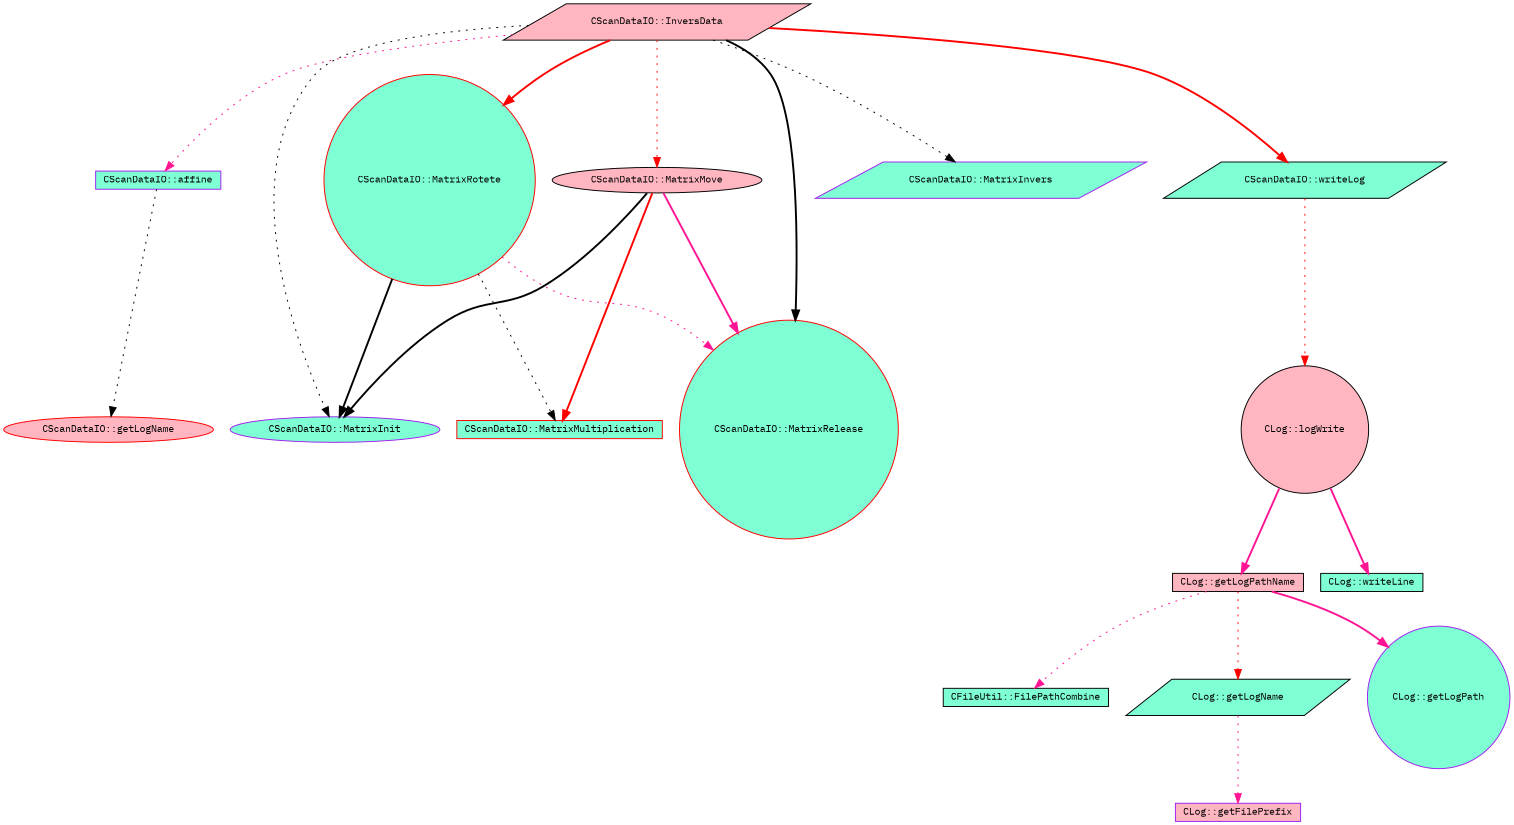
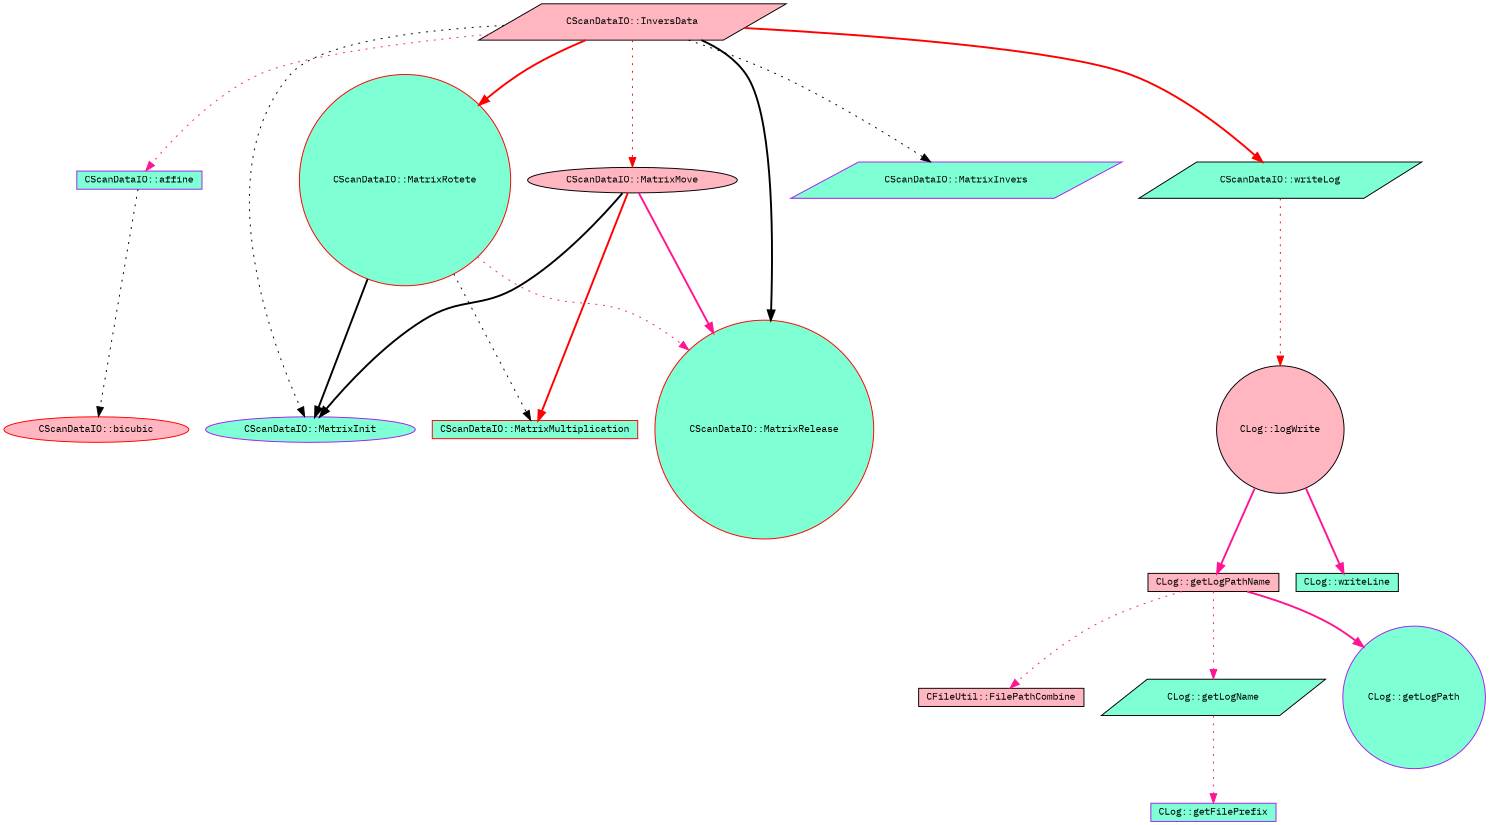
  digraph {
    fontname="IBM Plex Mono"
    rankdir=TB
    node [color=black fillcolor=aquamarine fontname="IBM Plex Mono" fontsize=10 shape=box style=filled]
    edge [color=deeppink fontname="IBM Plex Mono" fontsize=10 labelfontname=Helvetica labelfontsize=10 style=dotted]
    n1 [fillcolor=lightpink fontcolor=black height=0.2 label="CScanDataIO::InversData" shape=parallelogram width=0.4]
    n2 [color=purple height=0.2 label="CScanDataIO::affine" width=0.4]
    n3 [color=purple height=0.2 label="CScanDataIO::MatrixInit" shape=ellipse width=0.4]
    n4 [color=purple height=0.2 label="CScanDataIO::MatrixInvers" shape=parallelogram width=0.4]
    n5 [fillcolor=lightpink height=0.2 label="CScanDataIO::MatrixMove" shape=ellipse width=0.4]
    n6 [color=red height=0.2 label="CScanDataIO::MatrixRelease" shape=circle width=0.4]
    n7 [color=red height=0.2 label="CScanDataIO::MatrixRotete" shape=circle width=0.4]
    n8 [height=0.2 label="CScanDataIO::writeLog" shape=parallelogram width=0.4]
-   n9 [color=red fillcolor=lightpink height=0.2 label="CScanDataIO::getLogName" shape=ellipse width=0.4]
+   n9 [color=red fillcolor=lightpink height=0.2 label="CScanDataIO::bicubic" shape=ellipse width=0.4]
    n10 [color=red height=0.2 label="CScanDataIO::MatrixMultiplication" width=0.4]
    n11 [fillcolor=lightpink height=0.2 label="CLog::logWrite" shape=circle width=0.4]
    n12 [fillcolor=lightpink height=0.2 label="CLog::getLogPathName" width=0.4]
    n13 [height=0.2 label="CLog::writeLine" width=0.4]
-   n14 [height=0.2 label="CFileUtil::FilePathCombine" width=0.4]
+   n14 [fillcolor=lightpink height=0.2 label="CFileUtil::FilePathCombine" width=0.4]
    n15 [height=0.2 label="CLog::getLogName" shape=parallelogram width=0.4]
    n16 [color=purple height=0.2 label="CLog::getLogPath" shape=circle width=0.4]
-   n17 [color=purple fillcolor=lightpink height=0.2 label="CLog::getFilePrefix" width=0.4]
+   n17 [color=purple height=0.2 label="CLog::getFilePrefix" width=0.4]
    n1 -> n2
    n1 -> n3 [color=black]
    n1 -> n4 [color=black]
    n1 -> n5 [color=red]
    n1 -> n6 [color=black style=bold]
    n1 -> n7 [color=red style=bold]
    n1 -> n8 [color=red style=bold]
    n2 -> n9 [color=black]
    n5 -> n3 [color=black style=bold]
    n5 -> n6 [style=bold]
    n5 -> n10 [color=red style=bold]
    n7 -> n3 [color=black style=bold]
    n7 -> n6
    n7 -> n10 [color=black]
    n8 -> n11 [color=red]
    n11 -> n12 [style=bold]
    n11 -> n13 [style=bold]
    n12 -> n14
-   n12 -> n15 [color=red]
+   n12 -> n15
    n12 -> n16 [style=bold]
    n15 -> n17
  }
